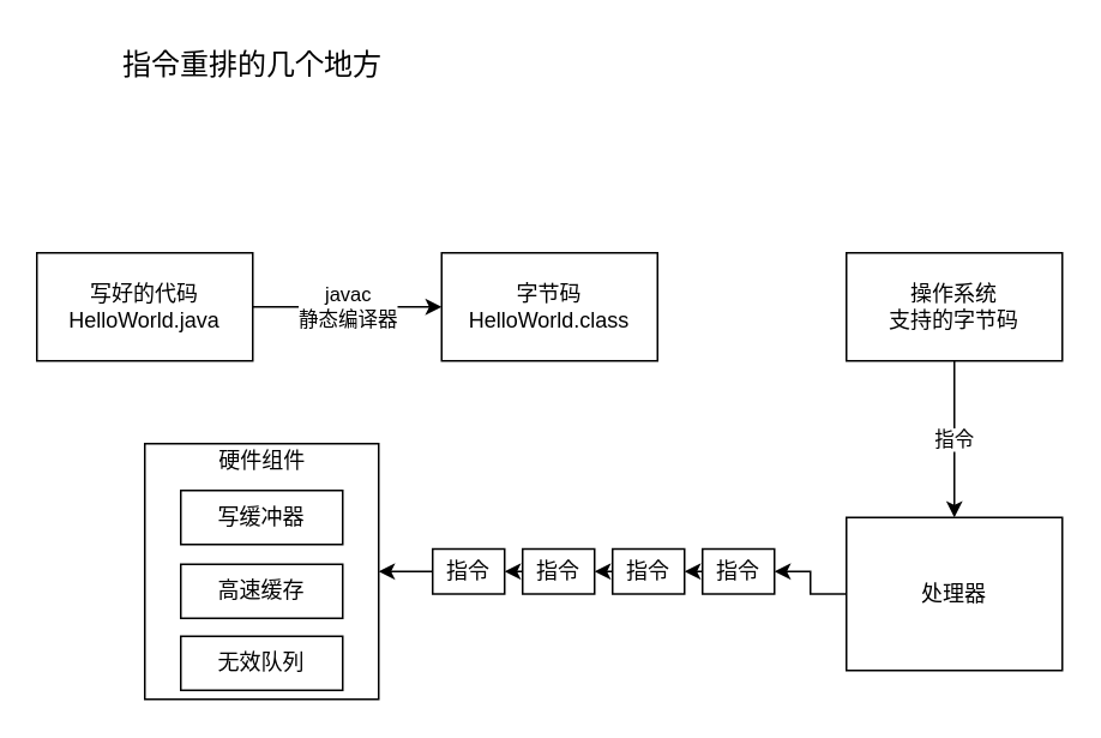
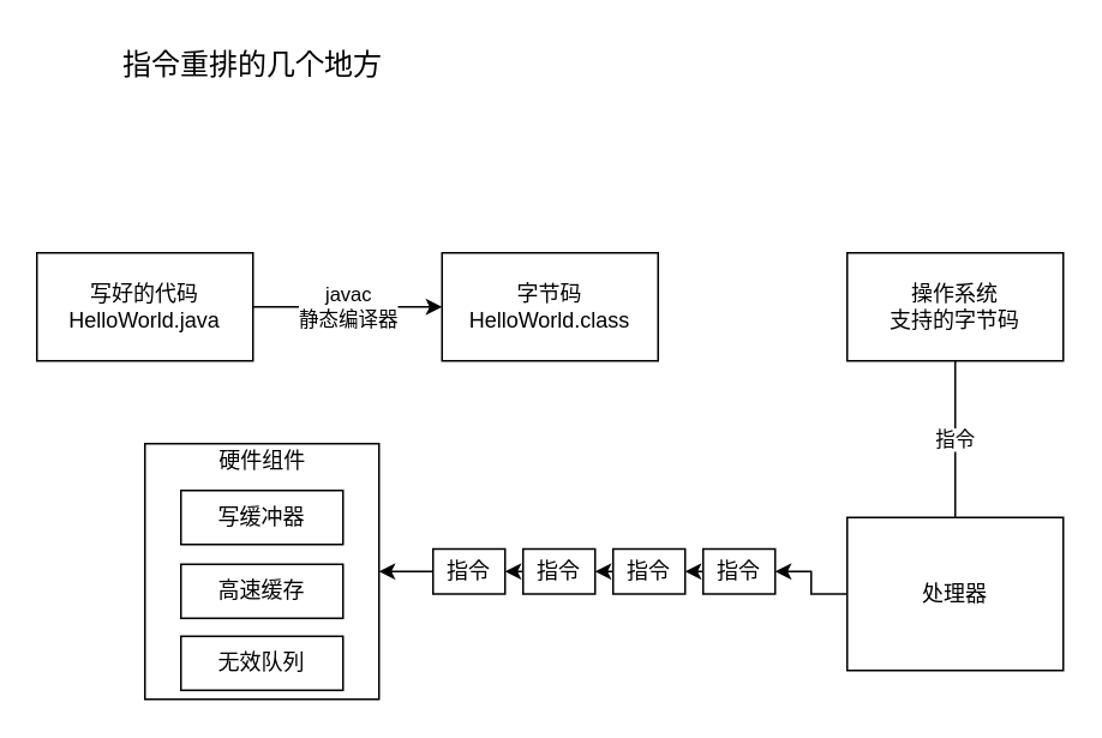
  <mxCell id="0" />
  <mxCell id="1" parent="0" />
  <mxCell id="2" value="javac&lt;br&gt;静态编译器" style="edgeStyle=orthogonalEdgeStyle;rounded=0;orthogonalLoop=1;jettySize=auto;html=1;" parent="1" source="3" target="4" edge="1"><mxGeometry relative="1" as="geometry" /></mxCell>
  <mxCell id="3" value="写好的代码&lt;br&gt;HelloWorld.java" style="rounded=0;whiteSpace=wrap;html=1;" parent="1" vertex="1"><mxGeometry x="20" y="140" width="120" height="60" as="geometry" /></mxCell>
  <mxCell id="4" value="字节码&lt;br&gt;HelloWorld.class" style="whiteSpace=wrap;html=1;rounded=0;" parent="1" vertex="1"><mxGeometry x="245" y="140" width="120" height="60" as="geometry" /></mxCell>
- <mxCell id="5" value="指令" style="edgeStyle=orthogonalEdgeStyle;rounded=0;orthogonalLoop=1;jettySize=auto;html=1;" parent="1" source="6" target="8" edge="1"><mxGeometry relative="1" as="geometry" /></mxCell>
+ <mxCell id="5" value="指令" style="edgeStyle=orthogonalEdgeStyle;rounded=0;orthogonalLoop=1;jettySize=auto;html=1;endArrow=none;" parent="1" source="6" target="8" edge="1"><mxGeometry relative="1" as="geometry" /></mxCell>
  <mxCell id="6" value="操作系统&lt;br&gt;支持的字节码" style="whiteSpace=wrap;html=1;rounded=0;" parent="1" vertex="1"><mxGeometry x="470" y="140" width="120" height="60" as="geometry" /></mxCell>
  <mxCell id="7" value="" style="edgeStyle=orthogonalEdgeStyle;rounded=0;orthogonalLoop=1;jettySize=auto;html=1;" parent="1" source="8" target="10" edge="1"><mxGeometry relative="1" as="geometry" /></mxCell>
  <mxCell id="8" value="处理器" style="whiteSpace=wrap;html=1;rounded=0;" parent="1" vertex="1"><mxGeometry x="470" y="287" width="120" height="85" as="geometry" /></mxCell>
  <mxCell id="9" style="edgeStyle=orthogonalEdgeStyle;rounded=0;orthogonalLoop=1;jettySize=auto;html=1;exitX=0;exitY=0.5;exitDx=0;exitDy=0;entryX=1;entryY=0.5;entryDx=0;entryDy=0;" parent="1" source="10" target="12" edge="1"><mxGeometry relative="1" as="geometry" /></mxCell>
  <mxCell id="10" value="指令" style="whiteSpace=wrap;html=1;rounded=0;" parent="1" vertex="1"><mxGeometry x="390" y="304.5" width="40" height="25" as="geometry" /></mxCell>
  <mxCell id="11" style="edgeStyle=orthogonalEdgeStyle;rounded=0;orthogonalLoop=1;jettySize=auto;html=1;exitX=0;exitY=0.5;exitDx=0;exitDy=0;entryX=1;entryY=0.5;entryDx=0;entryDy=0;" parent="1" source="12" target="14" edge="1"><mxGeometry relative="1" as="geometry" /></mxCell>
  <mxCell id="12" value="指令" style="whiteSpace=wrap;html=1;rounded=0;" parent="1" vertex="1"><mxGeometry x="340" y="304.5" width="40" height="25" as="geometry" /></mxCell>
  <mxCell id="13" style="edgeStyle=orthogonalEdgeStyle;rounded=0;orthogonalLoop=1;jettySize=auto;html=1;exitX=0;exitY=0.5;exitDx=0;exitDy=0;entryX=1;entryY=0.5;entryDx=0;entryDy=0;" parent="1" source="14" target="16" edge="1"><mxGeometry relative="1" as="geometry" /></mxCell>
  <mxCell id="14" value="指令" style="whiteSpace=wrap;html=1;rounded=0;" parent="1" vertex="1"><mxGeometry x="290" y="304.5" width="40" height="25" as="geometry" /></mxCell>
  <mxCell id="15" value="" style="edgeStyle=orthogonalEdgeStyle;rounded=0;orthogonalLoop=1;jettySize=auto;html=1;entryX=1;entryY=0.5;entryDx=0;entryDy=0;" parent="1" source="16" target="17" edge="1"><mxGeometry relative="1" as="geometry" /></mxCell>
  <mxCell id="16" value="指令" style="whiteSpace=wrap;html=1;rounded=0;" parent="1" vertex="1"><mxGeometry x="240" y="304.5" width="40" height="25" as="geometry" /></mxCell>
  <mxCell id="17" value="" style="rounded=0;whiteSpace=wrap;html=1;" parent="1" vertex="1"><mxGeometry x="80" y="246" width="130" height="142" as="geometry" /></mxCell>
  <mxCell id="18" value="硬件组件" style="text;html=1;strokeColor=none;fillColor=none;align=center;verticalAlign=middle;whiteSpace=wrap;rounded=0;" parent="1" vertex="1"><mxGeometry x="117.5" y="245" width="55" height="22" as="geometry" /></mxCell>
  <mxCell id="19" value="写缓冲器" style="rounded=0;whiteSpace=wrap;html=1;" parent="1" vertex="1"><mxGeometry x="100" y="272" width="90" height="30" as="geometry" /></mxCell>
  <mxCell id="20" value="高速缓存" style="rounded=0;whiteSpace=wrap;html=1;" parent="1" vertex="1"><mxGeometry x="100" y="313" width="90" height="30" as="geometry" /></mxCell>
  <mxCell id="21" value="无效队列" style="rounded=0;whiteSpace=wrap;html=1;" parent="1" vertex="1"><mxGeometry x="100" y="353" width="90" height="30" as="geometry" /></mxCell>
  <mxCell id="22" value="指令重排的几个地方" style="text;html=1;strokeColor=none;fillColor=none;align=center;verticalAlign=middle;whiteSpace=wrap;rounded=0;fontSize=16;" parent="1" vertex="1"><mxGeometry x="20" y="20" width="240" height="30" as="geometry" /></mxCell>
